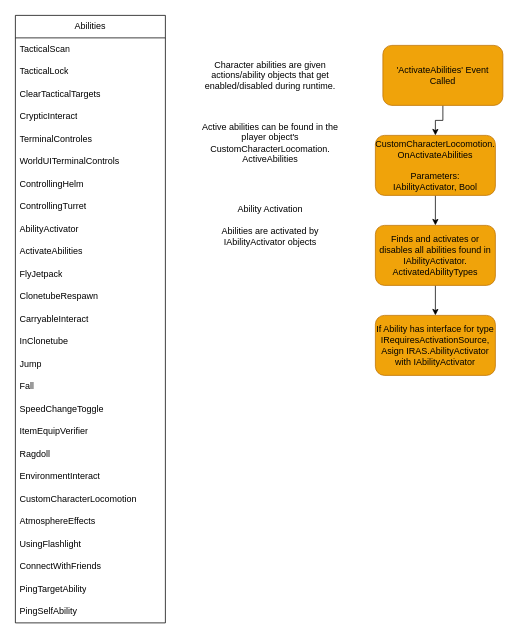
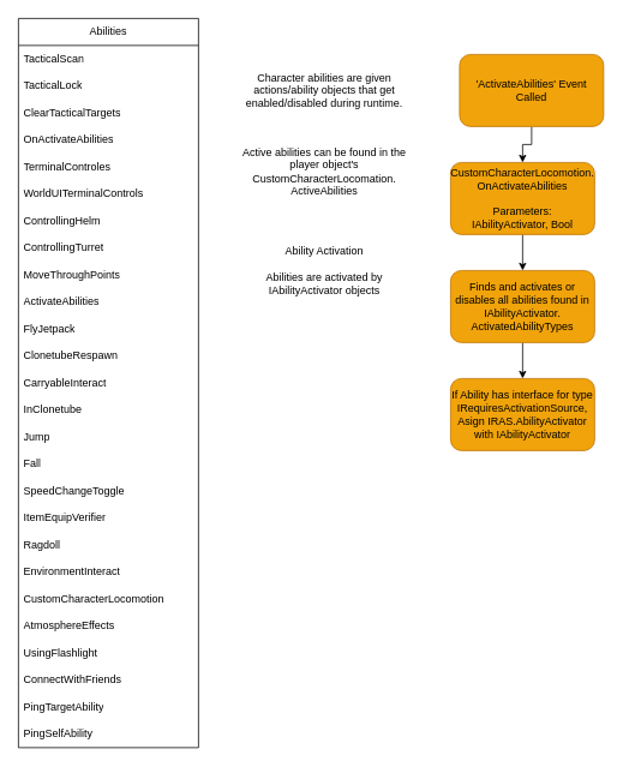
  <mxCell id="0" />
  <mxCell id="1" parent="0" />
  <mxCell id="2" style="edgeStyle=orthogonalEdgeStyle;rounded=0;orthogonalLoop=1;jettySize=auto;html=1;" parent="1" source="3" target="5" edge="1"><mxGeometry relative="1" as="geometry" /></mxCell>
  <mxCell id="3" value="CustomCharacterLocomotion.&lt;br&gt;OnActivateAbilities&lt;br&gt;&lt;br&gt;Parameters: &lt;br&gt;IAbilityActivator, Bool" style="rounded=1;whiteSpace=wrap;html=1;fillColor=#f0a30a;fontColor=#000000;strokeColor=#BD7000;" parent="1" vertex="1"><mxGeometry x="500" y="180" width="160" height="80" as="geometry" /></mxCell>
  <mxCell id="4" style="edgeStyle=orthogonalEdgeStyle;rounded=0;orthogonalLoop=1;jettySize=auto;html=1;" parent="1" source="5" target="6" edge="1"><mxGeometry relative="1" as="geometry" /></mxCell>
  <mxCell id="5" value="Finds and activates or disables all abilities found in&lt;br&gt;IAbilityActivator.&lt;br&gt;ActivatedAbilityTypes" style="rounded=1;whiteSpace=wrap;html=1;fillColor=#f0a30a;fontColor=#000000;strokeColor=#BD7000;" parent="1" vertex="1"><mxGeometry x="500" y="300" width="160" height="80" as="geometry" /></mxCell>
  <mxCell id="6" value="If Ability has interface for type&lt;br&gt;IRequiresActivationSource,&lt;br&gt;Asign IRAS.AbilityActivator&lt;br&gt;with IAbilityActivator" style="rounded=1;whiteSpace=wrap;html=1;fillColor=#f0a30a;fontColor=#000000;strokeColor=#BD7000;" parent="1" vertex="1"><mxGeometry x="500" y="420" width="160" height="80" as="geometry" /></mxCell>
  <mxCell id="7" value="Abilities" style="swimlane;fontStyle=0;childLayout=stackLayout;horizontal=1;startSize=30;horizontalStack=0;resizeParent=1;resizeParentMax=0;resizeLast=0;collapsible=1;marginBottom=0;whiteSpace=wrap;html=1;" parent="1" vertex="1"><mxGeometry x="20" y="20" width="200" height="810" as="geometry" /></mxCell>
  <mxCell id="8" value="TacticalScan" style="text;strokeColor=none;fillColor=none;align=left;verticalAlign=middle;spacingLeft=4;spacingRight=4;overflow=hidden;points=[[0,0.5],[1,0.5]];portConstraint=eastwest;rotatable=0;whiteSpace=wrap;html=1;" parent="7" vertex="1"><mxGeometry y="30" width="200" height="30" as="geometry" /></mxCell>
  <mxCell id="9" value="TacticalLock" style="text;strokeColor=none;fillColor=none;align=left;verticalAlign=middle;spacingLeft=4;spacingRight=4;overflow=hidden;points=[[0,0.5],[1,0.5]];portConstraint=eastwest;rotatable=0;whiteSpace=wrap;html=1;" parent="7" vertex="1"><mxGeometry y="60" width="200" height="30" as="geometry" /></mxCell>
  <mxCell id="10" value="ClearTacticalTargets" style="text;strokeColor=none;fillColor=none;align=left;verticalAlign=middle;spacingLeft=4;spacingRight=4;overflow=hidden;points=[[0,0.5],[1,0.5]];portConstraint=eastwest;rotatable=0;whiteSpace=wrap;html=1;" parent="7" vertex="1"><mxGeometry y="90" width="200" height="30" as="geometry" /></mxCell>
- <mxCell id="11" value="CrypticInteract" style="text;strokeColor=none;fillColor=none;align=left;verticalAlign=middle;spacingLeft=4;spacingRight=4;overflow=hidden;points=[[0,0.5],[1,0.5]];portConstraint=eastwest;rotatable=0;whiteSpace=wrap;html=1;" parent="7" vertex="1"><mxGeometry y="120" width="200" height="30" as="geometry" /></mxCell>
+ <mxCell id="11" value="OnActivateAbilities" style="text;strokeColor=none;fillColor=none;align=left;verticalAlign=middle;spacingLeft=4;spacingRight=4;overflow=hidden;points=[[0,0.5],[1,0.5]];portConstraint=eastwest;rotatable=0;whiteSpace=wrap;html=1;" parent="7" vertex="1"><mxGeometry y="120" width="200" height="30" as="geometry" /></mxCell>
  <mxCell id="12" value="TerminalControles" style="text;strokeColor=none;fillColor=none;align=left;verticalAlign=middle;spacingLeft=4;spacingRight=4;overflow=hidden;points=[[0,0.5],[1,0.5]];portConstraint=eastwest;rotatable=0;whiteSpace=wrap;html=1;" parent="7" vertex="1"><mxGeometry y="150" width="200" height="30" as="geometry" /></mxCell>
  <mxCell id="13" value="WorldUITerminalControls" style="text;strokeColor=none;fillColor=none;align=left;verticalAlign=middle;spacingLeft=4;spacingRight=4;overflow=hidden;points=[[0,0.5],[1,0.5]];portConstraint=eastwest;rotatable=0;whiteSpace=wrap;html=1;" parent="7" vertex="1"><mxGeometry y="180" width="200" height="30" as="geometry" /></mxCell>
  <mxCell id="14" value="ControllingHelm" style="text;strokeColor=none;fillColor=none;align=left;verticalAlign=middle;spacingLeft=4;spacingRight=4;overflow=hidden;points=[[0,0.5],[1,0.5]];portConstraint=eastwest;rotatable=0;whiteSpace=wrap;html=1;" parent="7" vertex="1"><mxGeometry y="210" width="200" height="30" as="geometry" /></mxCell>
  <mxCell id="15" value="ControllingTurret" style="text;strokeColor=none;fillColor=none;align=left;verticalAlign=middle;spacingLeft=4;spacingRight=4;overflow=hidden;points=[[0,0.5],[1,0.5]];portConstraint=eastwest;rotatable=0;whiteSpace=wrap;html=1;" parent="7" vertex="1"><mxGeometry y="240" width="200" height="30" as="geometry" /></mxCell>
- <mxCell id="16" value="AbilityActivator" style="text;strokeColor=none;fillColor=none;align=left;verticalAlign=middle;spacingLeft=4;spacingRight=4;overflow=hidden;points=[[0,0.5],[1,0.5]];portConstraint=eastwest;rotatable=0;whiteSpace=wrap;html=1;" parent="7" vertex="1"><mxGeometry y="270" width="200" height="30" as="geometry" /></mxCell>
+ <mxCell id="16" value="MoveThroughPoints" style="text;strokeColor=none;fillColor=none;align=left;verticalAlign=middle;spacingLeft=4;spacingRight=4;overflow=hidden;points=[[0,0.5],[1,0.5]];portConstraint=eastwest;rotatable=0;whiteSpace=wrap;html=1;" parent="7" vertex="1"><mxGeometry y="270" width="200" height="30" as="geometry" /></mxCell>
  <mxCell id="17" value="ActivateAbilities" style="text;strokeColor=none;fillColor=none;align=left;verticalAlign=middle;spacingLeft=4;spacingRight=4;overflow=hidden;points=[[0,0.5],[1,0.5]];portConstraint=eastwest;rotatable=0;whiteSpace=wrap;html=1;" parent="7" vertex="1"><mxGeometry y="300" width="200" height="30" as="geometry" /></mxCell>
  <mxCell id="18" value="FlyJetpack" style="text;strokeColor=none;fillColor=none;align=left;verticalAlign=middle;spacingLeft=4;spacingRight=4;overflow=hidden;points=[[0,0.5],[1,0.5]];portConstraint=eastwest;rotatable=0;whiteSpace=wrap;html=1;" parent="7" vertex="1"><mxGeometry y="330" width="200" height="30" as="geometry" /></mxCell>
  <mxCell id="19" value="ClonetubeRespawn" style="text;strokeColor=none;fillColor=none;align=left;verticalAlign=middle;spacingLeft=4;spacingRight=4;overflow=hidden;points=[[0,0.5],[1,0.5]];portConstraint=eastwest;rotatable=0;whiteSpace=wrap;html=1;" parent="7" vertex="1"><mxGeometry y="360" width="200" height="30" as="geometry" /></mxCell>
  <mxCell id="20" value="CarryableInteract" style="text;strokeColor=none;fillColor=none;align=left;verticalAlign=middle;spacingLeft=4;spacingRight=4;overflow=hidden;points=[[0,0.5],[1,0.5]];portConstraint=eastwest;rotatable=0;whiteSpace=wrap;html=1;" parent="7" vertex="1"><mxGeometry y="390" width="200" height="30" as="geometry" /></mxCell>
  <mxCell id="21" value="InClonetube" style="text;strokeColor=none;fillColor=none;align=left;verticalAlign=middle;spacingLeft=4;spacingRight=4;overflow=hidden;points=[[0,0.5],[1,0.5]];portConstraint=eastwest;rotatable=0;whiteSpace=wrap;html=1;" parent="7" vertex="1"><mxGeometry y="420" width="200" height="30" as="geometry" /></mxCell>
  <mxCell id="22" value="Jump" style="text;strokeColor=none;fillColor=none;align=left;verticalAlign=middle;spacingLeft=4;spacingRight=4;overflow=hidden;points=[[0,0.5],[1,0.5]];portConstraint=eastwest;rotatable=0;whiteSpace=wrap;html=1;" parent="7" vertex="1"><mxGeometry y="450" width="200" height="30" as="geometry" /></mxCell>
  <mxCell id="23" value="Fall" style="text;strokeColor=none;fillColor=none;align=left;verticalAlign=middle;spacingLeft=4;spacingRight=4;overflow=hidden;points=[[0,0.5],[1,0.5]];portConstraint=eastwest;rotatable=0;whiteSpace=wrap;html=1;" parent="7" vertex="1"><mxGeometry y="480" width="200" height="30" as="geometry" /></mxCell>
  <mxCell id="24" value="SpeedChangeToggle" style="text;strokeColor=none;fillColor=none;align=left;verticalAlign=middle;spacingLeft=4;spacingRight=4;overflow=hidden;points=[[0,0.5],[1,0.5]];portConstraint=eastwest;rotatable=0;whiteSpace=wrap;html=1;" parent="7" vertex="1"><mxGeometry y="510" width="200" height="30" as="geometry" /></mxCell>
  <mxCell id="25" value="ItemEquipVerifier" style="text;strokeColor=none;fillColor=none;align=left;verticalAlign=middle;spacingLeft=4;spacingRight=4;overflow=hidden;points=[[0,0.5],[1,0.5]];portConstraint=eastwest;rotatable=0;whiteSpace=wrap;html=1;" parent="7" vertex="1"><mxGeometry y="540" width="200" height="30" as="geometry" /></mxCell>
  <mxCell id="26" value="Ragdoll" style="text;strokeColor=none;fillColor=none;align=left;verticalAlign=middle;spacingLeft=4;spacingRight=4;overflow=hidden;points=[[0,0.5],[1,0.5]];portConstraint=eastwest;rotatable=0;whiteSpace=wrap;html=1;" parent="7" vertex="1"><mxGeometry y="570" width="200" height="30" as="geometry" /></mxCell>
  <mxCell id="27" value="EnvironmentInteract" style="text;strokeColor=none;fillColor=none;align=left;verticalAlign=middle;spacingLeft=4;spacingRight=4;overflow=hidden;points=[[0,0.5],[1,0.5]];portConstraint=eastwest;rotatable=0;whiteSpace=wrap;html=1;" parent="7" vertex="1"><mxGeometry y="600" width="200" height="30" as="geometry" /></mxCell>
  <mxCell id="28" value="CustomCharacterLocomotion" style="text;strokeColor=none;fillColor=none;align=left;verticalAlign=middle;spacingLeft=4;spacingRight=4;overflow=hidden;points=[[0,0.5],[1,0.5]];portConstraint=eastwest;rotatable=0;whiteSpace=wrap;html=1;" parent="7" vertex="1"><mxGeometry y="630" width="200" height="30" as="geometry" /></mxCell>
  <mxCell id="29" value="AtmosphereEffects" style="text;strokeColor=none;fillColor=none;align=left;verticalAlign=middle;spacingLeft=4;spacingRight=4;overflow=hidden;points=[[0,0.5],[1,0.5]];portConstraint=eastwest;rotatable=0;whiteSpace=wrap;html=1;" parent="7" vertex="1"><mxGeometry y="660" width="200" height="30" as="geometry" /></mxCell>
  <mxCell id="30" value="UsingFlashlight" style="text;strokeColor=none;fillColor=none;align=left;verticalAlign=middle;spacingLeft=4;spacingRight=4;overflow=hidden;points=[[0,0.5],[1,0.5]];portConstraint=eastwest;rotatable=0;whiteSpace=wrap;html=1;" parent="7" vertex="1"><mxGeometry y="690" width="200" height="30" as="geometry" /></mxCell>
  <mxCell id="31" value="ConnectWithFriends" style="text;strokeColor=none;fillColor=none;align=left;verticalAlign=middle;spacingLeft=4;spacingRight=4;overflow=hidden;points=[[0,0.5],[1,0.5]];portConstraint=eastwest;rotatable=0;whiteSpace=wrap;html=1;" parent="7" vertex="1"><mxGeometry y="720" width="200" height="30" as="geometry" /></mxCell>
  <mxCell id="32" value="PingTargetAbility" style="text;strokeColor=none;fillColor=none;align=left;verticalAlign=middle;spacingLeft=4;spacingRight=4;overflow=hidden;points=[[0,0.5],[1,0.5]];portConstraint=eastwest;rotatable=0;whiteSpace=wrap;html=1;" parent="7" vertex="1"><mxGeometry y="750" width="200" height="30" as="geometry" /></mxCell>
  <mxCell id="33" value="PingSelfAbility" style="text;strokeColor=none;fillColor=none;align=left;verticalAlign=middle;spacingLeft=4;spacingRight=4;overflow=hidden;points=[[0,0.5],[1,0.5]];portConstraint=eastwest;rotatable=0;whiteSpace=wrap;html=1;" parent="7" vertex="1"><mxGeometry y="780" width="200" height="30" as="geometry" /></mxCell>
  <mxCell id="34" value="Active abilities can be found in the player object's&lt;br&gt;CustomCharacterLocomation. ActiveAbilities" style="text;html=1;align=center;verticalAlign=middle;whiteSpace=wrap;rounded=0;" parent="1" vertex="1"><mxGeometry x="260" y="140" width="200" height="100" as="geometry" /></mxCell>
  <mxCell id="35" value="Character abilities are given actions/ability objects that get enabled/disabled during runtime." style="text;html=1;align=center;verticalAlign=middle;whiteSpace=wrap;rounded=0;" parent="1" vertex="1"><mxGeometry x="260" y="60" width="200" height="80" as="geometry" /></mxCell>
  <mxCell id="36" style="edgeStyle=orthogonalEdgeStyle;rounded=0;orthogonalLoop=1;jettySize=auto;html=1;entryX=0.5;entryY=0;entryDx=0;entryDy=0;" parent="1" source="37" target="3" edge="1"><mxGeometry relative="1" as="geometry" /></mxCell>
  <mxCell id="37" value="'ActivateAbilities' Event Called" style="rounded=1;whiteSpace=wrap;html=1;fillColor=#f0a30a;fontColor=#000000;strokeColor=#BD7000;" parent="1" vertex="1"><mxGeometry x="510" y="60" width="160" height="80" as="geometry" /></mxCell>
  <mxCell id="38" value="Ability Activation&lt;br&gt;&lt;br&gt;Abilities are activated by&lt;br&gt;IAbilityActivator objects" style="text;html=1;align=center;verticalAlign=middle;whiteSpace=wrap;rounded=0;" parent="1" vertex="1"><mxGeometry x="260" y="260" width="200" height="80" as="geometry" /></mxCell>
